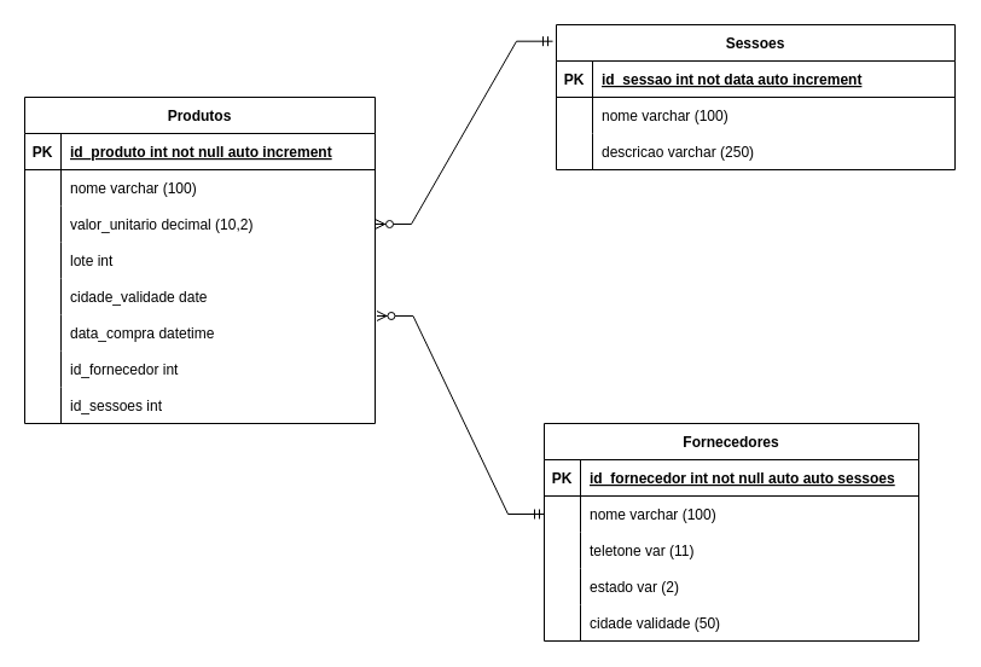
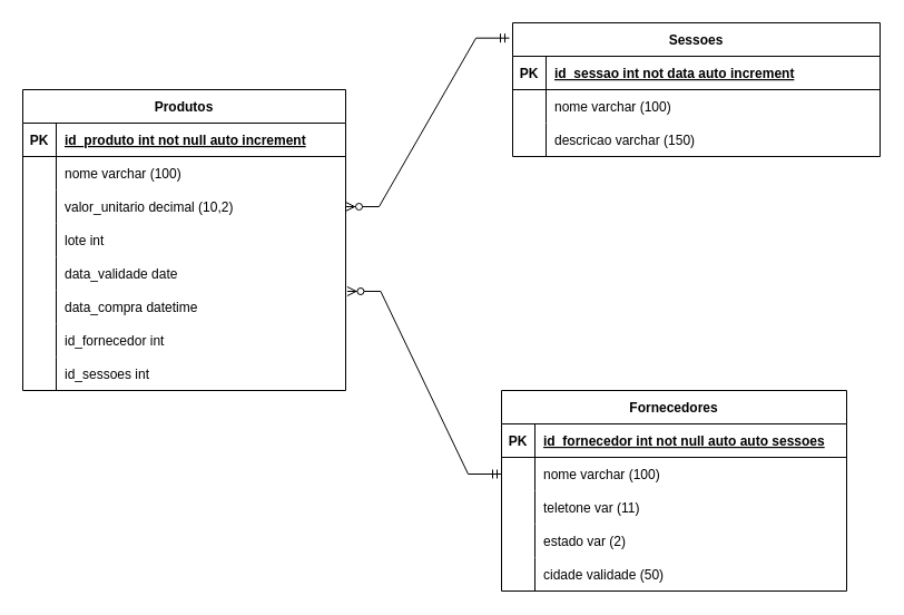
  <mxCell id="0" />
  <mxCell id="1" parent="0" />
  <mxCell id="2" value="Produtos" style="shape=table;startSize=30;container=1;collapsible=1;childLayout=tableLayout;fixedRows=1;rowLines=0;fontStyle=1;align=center;resizeLast=1;" vertex="1" parent="1"><mxGeometry x="20" y="80" width="290" height="270" as="geometry" /></mxCell>
  <mxCell id="3" value="" style="shape=tableRow;horizontal=0;startSize=0;swimlaneHead=0;swimlaneBody=0;fillColor=none;collapsible=0;dropTarget=0;points=[[0,0.5],[1,0.5]];portConstraint=eastwest;top=0;left=0;right=0;bottom=1;" vertex="1" parent="2"><mxGeometry y="30" width="290" height="30" as="geometry" /></mxCell>
  <mxCell id="4" value="PK" style="shape=partialRectangle;connectable=0;fillColor=none;top=0;left=0;bottom=0;right=0;fontStyle=1;overflow=hidden;" vertex="1" parent="3"><mxGeometry width="30" height="30" as="geometry"><mxRectangle width="30" height="30" as="alternateBounds" /></mxGeometry></mxCell>
  <mxCell id="5" value="id_produto int not null auto increment" style="shape=partialRectangle;connectable=0;fillColor=none;top=0;left=0;bottom=0;right=0;align=left;spacingLeft=6;fontStyle=5;overflow=hidden;" vertex="1" parent="3"><mxGeometry x="30" width="260" height="30" as="geometry"><mxRectangle width="260" height="30" as="alternateBounds" /></mxGeometry></mxCell>
  <mxCell id="6" value="" style="shape=tableRow;horizontal=0;startSize=0;swimlaneHead=0;swimlaneBody=0;fillColor=none;collapsible=0;dropTarget=0;points=[[0,0.5],[1,0.5]];portConstraint=eastwest;top=0;left=0;right=0;bottom=0;" vertex="1" parent="2"><mxGeometry y="60" width="290" height="30" as="geometry" /></mxCell>
  <mxCell id="7" value="" style="shape=partialRectangle;connectable=0;fillColor=none;top=0;left=0;bottom=0;right=0;editable=1;overflow=hidden;" vertex="1" parent="6"><mxGeometry width="30" height="30" as="geometry"><mxRectangle width="30" height="30" as="alternateBounds" /></mxGeometry></mxCell>
  <mxCell id="8" value="nome varchar (100)" style="shape=partialRectangle;connectable=0;fillColor=none;top=0;left=0;bottom=0;right=0;align=left;spacingLeft=6;overflow=hidden;" vertex="1" parent="6"><mxGeometry x="30" width="260" height="30" as="geometry"><mxRectangle width="260" height="30" as="alternateBounds" /></mxGeometry></mxCell>
  <mxCell id="9" value="" style="shape=tableRow;horizontal=0;startSize=0;swimlaneHead=0;swimlaneBody=0;fillColor=none;collapsible=0;dropTarget=0;points=[[0,0.5],[1,0.5]];portConstraint=eastwest;top=0;left=0;right=0;bottom=0;" vertex="1" parent="2"><mxGeometry y="90" width="290" height="30" as="geometry" /></mxCell>
  <mxCell id="10" value="" style="shape=partialRectangle;connectable=0;fillColor=none;top=0;left=0;bottom=0;right=0;editable=1;overflow=hidden;" vertex="1" parent="9"><mxGeometry width="30" height="30" as="geometry"><mxRectangle width="30" height="30" as="alternateBounds" /></mxGeometry></mxCell>
  <mxCell id="11" value="valor_unitario decimal (10,2)" style="shape=partialRectangle;connectable=0;fillColor=none;top=0;left=0;bottom=0;right=0;align=left;spacingLeft=6;overflow=hidden;" vertex="1" parent="9"><mxGeometry x="30" width="260" height="30" as="geometry"><mxRectangle width="260" height="30" as="alternateBounds" /></mxGeometry></mxCell>
  <mxCell id="12" value="" style="shape=tableRow;horizontal=0;startSize=0;swimlaneHead=0;swimlaneBody=0;fillColor=none;collapsible=0;dropTarget=0;points=[[0,0.5],[1,0.5]];portConstraint=eastwest;top=0;left=0;right=0;bottom=0;" vertex="1" parent="2"><mxGeometry y="120" width="290" height="30" as="geometry" /></mxCell>
  <mxCell id="13" value="" style="shape=partialRectangle;connectable=0;fillColor=none;top=0;left=0;bottom=0;right=0;editable=1;overflow=hidden;" vertex="1" parent="12"><mxGeometry width="30" height="30" as="geometry"><mxRectangle width="30" height="30" as="alternateBounds" /></mxGeometry></mxCell>
  <mxCell id="14" value="lote int" style="shape=partialRectangle;connectable=0;fillColor=none;top=0;left=0;bottom=0;right=0;align=left;spacingLeft=6;overflow=hidden;" vertex="1" parent="12"><mxGeometry x="30" width="260" height="30" as="geometry"><mxRectangle width="260" height="30" as="alternateBounds" /></mxGeometry></mxCell>
  <mxCell id="15" value="" style="shape=tableRow;horizontal=0;startSize=0;swimlaneHead=0;swimlaneBody=0;fillColor=none;collapsible=0;dropTarget=0;points=[[0,0.5],[1,0.5]];portConstraint=eastwest;top=0;left=0;right=0;bottom=0;" vertex="1" parent="2"><mxGeometry y="150" width="290" height="30" as="geometry" /></mxCell>
  <mxCell id="16" value="" style="shape=partialRectangle;connectable=0;fillColor=none;top=0;left=0;bottom=0;right=0;editable=1;overflow=hidden;" vertex="1" parent="15"><mxGeometry width="30" height="30" as="geometry"><mxRectangle width="30" height="30" as="alternateBounds" /></mxGeometry></mxCell>
- <mxCell id="17" value="cidade_validade date" style="shape=partialRectangle;connectable=0;fillColor=none;top=0;left=0;bottom=0;right=0;align=left;spacingLeft=6;overflow=hidden;" vertex="1" parent="15"><mxGeometry x="30" width="260" height="30" as="geometry"><mxRectangle width="260" height="30" as="alternateBounds" /></mxGeometry></mxCell>
+ <mxCell id="17" value="data_validade date" style="shape=partialRectangle;connectable=0;fillColor=none;top=0;left=0;bottom=0;right=0;align=left;spacingLeft=6;overflow=hidden;" vertex="1" parent="15"><mxGeometry x="30" width="260" height="30" as="geometry"><mxRectangle width="260" height="30" as="alternateBounds" /></mxGeometry></mxCell>
  <mxCell id="18" value="" style="shape=tableRow;horizontal=0;startSize=0;swimlaneHead=0;swimlaneBody=0;fillColor=none;collapsible=0;dropTarget=0;points=[[0,0.5],[1,0.5]];portConstraint=eastwest;top=0;left=0;right=0;bottom=0;" vertex="1" parent="2"><mxGeometry y="180" width="290" height="30" as="geometry" /></mxCell>
  <mxCell id="19" value="" style="shape=partialRectangle;connectable=0;fillColor=none;top=0;left=0;bottom=0;right=0;editable=1;overflow=hidden;" vertex="1" parent="18"><mxGeometry width="30" height="30" as="geometry"><mxRectangle width="30" height="30" as="alternateBounds" /></mxGeometry></mxCell>
  <mxCell id="20" value="data_compra datetime" style="shape=partialRectangle;connectable=0;fillColor=none;top=0;left=0;bottom=0;right=0;align=left;spacingLeft=6;overflow=hidden;" vertex="1" parent="18"><mxGeometry x="30" width="260" height="30" as="geometry"><mxRectangle width="260" height="30" as="alternateBounds" /></mxGeometry></mxCell>
  <mxCell id="21" value="" style="shape=tableRow;horizontal=0;startSize=0;swimlaneHead=0;swimlaneBody=0;fillColor=none;collapsible=0;dropTarget=0;points=[[0,0.5],[1,0.5]];portConstraint=eastwest;top=0;left=0;right=0;bottom=0;" vertex="1" parent="2"><mxGeometry y="210" width="290" height="30" as="geometry" /></mxCell>
  <mxCell id="22" value="" style="shape=partialRectangle;connectable=0;fillColor=none;top=0;left=0;bottom=0;right=0;editable=1;overflow=hidden;" vertex="1" parent="21"><mxGeometry width="30" height="30" as="geometry"><mxRectangle width="30" height="30" as="alternateBounds" /></mxGeometry></mxCell>
  <mxCell id="23" value="id_fornecedor int" style="shape=partialRectangle;connectable=0;fillColor=none;top=0;left=0;bottom=0;right=0;align=left;spacingLeft=6;overflow=hidden;" vertex="1" parent="21"><mxGeometry x="30" width="260" height="30" as="geometry"><mxRectangle width="260" height="30" as="alternateBounds" /></mxGeometry></mxCell>
  <mxCell id="24" value="" style="shape=tableRow;horizontal=0;startSize=0;swimlaneHead=0;swimlaneBody=0;fillColor=none;collapsible=0;dropTarget=0;points=[[0,0.5],[1,0.5]];portConstraint=eastwest;top=0;left=0;right=0;bottom=0;" vertex="1" parent="2"><mxGeometry y="240" width="290" height="30" as="geometry" /></mxCell>
  <mxCell id="25" value="" style="shape=partialRectangle;connectable=0;fillColor=none;top=0;left=0;bottom=0;right=0;editable=1;overflow=hidden;" vertex="1" parent="24"><mxGeometry width="30" height="30" as="geometry"><mxRectangle width="30" height="30" as="alternateBounds" /></mxGeometry></mxCell>
  <mxCell id="26" value="id_sessoes int" style="shape=partialRectangle;connectable=0;fillColor=none;top=0;left=0;bottom=0;right=0;align=left;spacingLeft=6;overflow=hidden;" vertex="1" parent="24"><mxGeometry x="30" width="260" height="30" as="geometry"><mxRectangle width="260" height="30" as="alternateBounds" /></mxGeometry></mxCell>
  <mxCell id="27" value="Fornecedores" style="shape=table;startSize=30;container=1;collapsible=1;childLayout=tableLayout;fixedRows=1;rowLines=0;fontStyle=1;align=center;resizeLast=1;" vertex="1" parent="1"><mxGeometry x="450" y="350" width="310" height="180" as="geometry" /></mxCell>
  <mxCell id="28" value="" style="shape=tableRow;horizontal=0;startSize=0;swimlaneHead=0;swimlaneBody=0;fillColor=none;collapsible=0;dropTarget=0;points=[[0,0.5],[1,0.5]];portConstraint=eastwest;top=0;left=0;right=0;bottom=1;" vertex="1" parent="27"><mxGeometry y="30" width="310" height="30" as="geometry" /></mxCell>
  <mxCell id="29" value="PK" style="shape=partialRectangle;connectable=0;fillColor=none;top=0;left=0;bottom=0;right=0;fontStyle=1;overflow=hidden;" vertex="1" parent="28"><mxGeometry width="30" height="30" as="geometry"><mxRectangle width="30" height="30" as="alternateBounds" /></mxGeometry></mxCell>
  <mxCell id="30" value="id_fornecedor int not null auto auto sessoes" style="shape=partialRectangle;connectable=0;fillColor=none;top=0;left=0;bottom=0;right=0;align=left;spacingLeft=6;fontStyle=5;overflow=hidden;" vertex="1" parent="28"><mxGeometry x="30" width="280" height="30" as="geometry"><mxRectangle width="280" height="30" as="alternateBounds" /></mxGeometry></mxCell>
  <mxCell id="31" value="" style="shape=tableRow;horizontal=0;startSize=0;swimlaneHead=0;swimlaneBody=0;fillColor=none;collapsible=0;dropTarget=0;points=[[0,0.5],[1,0.5]];portConstraint=eastwest;top=0;left=0;right=0;bottom=0;" vertex="1" parent="27"><mxGeometry y="60" width="310" height="30" as="geometry" /></mxCell>
  <mxCell id="32" value="" style="shape=partialRectangle;connectable=0;fillColor=none;top=0;left=0;bottom=0;right=0;editable=1;overflow=hidden;" vertex="1" parent="31"><mxGeometry width="30" height="30" as="geometry"><mxRectangle width="30" height="30" as="alternateBounds" /></mxGeometry></mxCell>
  <mxCell id="33" value="nome varchar (100)" style="shape=partialRectangle;connectable=0;fillColor=none;top=0;left=0;bottom=0;right=0;align=left;spacingLeft=6;overflow=hidden;" vertex="1" parent="31"><mxGeometry x="30" width="280" height="30" as="geometry"><mxRectangle width="280" height="30" as="alternateBounds" /></mxGeometry></mxCell>
  <mxCell id="34" value="" style="shape=tableRow;horizontal=0;startSize=0;swimlaneHead=0;swimlaneBody=0;fillColor=none;collapsible=0;dropTarget=0;points=[[0,0.5],[1,0.5]];portConstraint=eastwest;top=0;left=0;right=0;bottom=0;" vertex="1" parent="27"><mxGeometry y="90" width="310" height="30" as="geometry" /></mxCell>
  <mxCell id="35" value="" style="shape=partialRectangle;connectable=0;fillColor=none;top=0;left=0;bottom=0;right=0;editable=1;overflow=hidden;" vertex="1" parent="34"><mxGeometry width="30" height="30" as="geometry"><mxRectangle width="30" height="30" as="alternateBounds" /></mxGeometry></mxCell>
  <mxCell id="36" value="teletone var (11)" style="shape=partialRectangle;connectable=0;fillColor=none;top=0;left=0;bottom=0;right=0;align=left;spacingLeft=6;overflow=hidden;" vertex="1" parent="34"><mxGeometry x="30" width="280" height="30" as="geometry"><mxRectangle width="280" height="30" as="alternateBounds" /></mxGeometry></mxCell>
  <mxCell id="37" value="" style="shape=tableRow;horizontal=0;startSize=0;swimlaneHead=0;swimlaneBody=0;fillColor=none;collapsible=0;dropTarget=0;points=[[0,0.5],[1,0.5]];portConstraint=eastwest;top=0;left=0;right=0;bottom=0;" vertex="1" parent="27"><mxGeometry y="120" width="310" height="30" as="geometry" /></mxCell>
  <mxCell id="38" value="" style="shape=partialRectangle;connectable=0;fillColor=none;top=0;left=0;bottom=0;right=0;editable=1;overflow=hidden;" vertex="1" parent="37"><mxGeometry width="30" height="30" as="geometry"><mxRectangle width="30" height="30" as="alternateBounds" /></mxGeometry></mxCell>
  <mxCell id="39" value="estado var (2)" style="shape=partialRectangle;connectable=0;fillColor=none;top=0;left=0;bottom=0;right=0;align=left;spacingLeft=6;overflow=hidden;" vertex="1" parent="37"><mxGeometry x="30" width="280" height="30" as="geometry"><mxRectangle width="280" height="30" as="alternateBounds" /></mxGeometry></mxCell>
  <mxCell id="40" value="" style="shape=tableRow;horizontal=0;startSize=0;swimlaneHead=0;swimlaneBody=0;fillColor=none;collapsible=0;dropTarget=0;points=[[0,0.5],[1,0.5]];portConstraint=eastwest;top=0;left=0;right=0;bottom=0;" vertex="1" parent="27"><mxGeometry y="150" width="310" height="30" as="geometry" /></mxCell>
  <mxCell id="41" value="" style="shape=partialRectangle;connectable=0;fillColor=none;top=0;left=0;bottom=0;right=0;editable=1;overflow=hidden;" vertex="1" parent="40"><mxGeometry width="30" height="30" as="geometry"><mxRectangle width="30" height="30" as="alternateBounds" /></mxGeometry></mxCell>
  <mxCell id="42" value="cidade validade (50)" style="shape=partialRectangle;connectable=0;fillColor=none;top=0;left=0;bottom=0;right=0;align=left;spacingLeft=6;overflow=hidden;" vertex="1" parent="40"><mxGeometry x="30" width="280" height="30" as="geometry"><mxRectangle width="280" height="30" as="alternateBounds" /></mxGeometry></mxCell>
  <mxCell id="43" value="Sessoes" style="shape=table;startSize=30;container=1;collapsible=1;childLayout=tableLayout;fixedRows=1;rowLines=0;fontStyle=1;align=center;resizeLast=1;" vertex="1" parent="1"><mxGeometry x="460" y="20" width="330" height="120" as="geometry" /></mxCell>
  <mxCell id="44" value="" style="shape=tableRow;horizontal=0;startSize=0;swimlaneHead=0;swimlaneBody=0;fillColor=none;collapsible=0;dropTarget=0;points=[[0,0.5],[1,0.5]];portConstraint=eastwest;top=0;left=0;right=0;bottom=1;" vertex="1" parent="43"><mxGeometry y="30" width="330" height="30" as="geometry" /></mxCell>
  <mxCell id="45" value="PK" style="shape=partialRectangle;connectable=0;fillColor=none;top=0;left=0;bottom=0;right=0;fontStyle=1;overflow=hidden;" vertex="1" parent="44"><mxGeometry width="30" height="30" as="geometry"><mxRectangle width="30" height="30" as="alternateBounds" /></mxGeometry></mxCell>
  <mxCell id="46" value="id_sessao int not data auto increment" style="shape=partialRectangle;connectable=0;fillColor=none;top=0;left=0;bottom=0;right=0;align=left;spacingLeft=6;fontStyle=5;overflow=hidden;" vertex="1" parent="44"><mxGeometry x="30" width="300" height="30" as="geometry"><mxRectangle width="300" height="30" as="alternateBounds" /></mxGeometry></mxCell>
  <mxCell id="47" value="" style="shape=tableRow;horizontal=0;startSize=0;swimlaneHead=0;swimlaneBody=0;fillColor=none;collapsible=0;dropTarget=0;points=[[0,0.5],[1,0.5]];portConstraint=eastwest;top=0;left=0;right=0;bottom=0;" vertex="1" parent="43"><mxGeometry y="60" width="330" height="30" as="geometry" /></mxCell>
  <mxCell id="48" value="" style="shape=partialRectangle;connectable=0;fillColor=none;top=0;left=0;bottom=0;right=0;editable=1;overflow=hidden;" vertex="1" parent="47"><mxGeometry width="30" height="30" as="geometry"><mxRectangle width="30" height="30" as="alternateBounds" /></mxGeometry></mxCell>
  <mxCell id="49" value="nome varchar (100)" style="shape=partialRectangle;connectable=0;fillColor=none;top=0;left=0;bottom=0;right=0;align=left;spacingLeft=6;overflow=hidden;" vertex="1" parent="47"><mxGeometry x="30" width="300" height="30" as="geometry"><mxRectangle width="300" height="30" as="alternateBounds" /></mxGeometry></mxCell>
  <mxCell id="50" value="" style="shape=tableRow;horizontal=0;startSize=0;swimlaneHead=0;swimlaneBody=0;fillColor=none;collapsible=0;dropTarget=0;points=[[0,0.5],[1,0.5]];portConstraint=eastwest;top=0;left=0;right=0;bottom=0;" vertex="1" parent="43"><mxGeometry y="90" width="330" height="30" as="geometry" /></mxCell>
  <mxCell id="51" value="" style="shape=partialRectangle;connectable=0;fillColor=none;top=0;left=0;bottom=0;right=0;editable=1;overflow=hidden;" vertex="1" parent="50"><mxGeometry width="30" height="30" as="geometry"><mxRectangle width="30" height="30" as="alternateBounds" /></mxGeometry></mxCell>
- <mxCell id="52" value="descricao varchar (250)" style="shape=partialRectangle;connectable=0;fillColor=none;top=0;left=0;bottom=0;right=0;align=left;spacingLeft=6;overflow=hidden;" vertex="1" parent="50"><mxGeometry x="30" width="300" height="30" as="geometry"><mxRectangle width="300" height="30" as="alternateBounds" /></mxGeometry></mxCell>
+ <mxCell id="52" value="descricao varchar (150)" style="shape=partialRectangle;connectable=0;fillColor=none;top=0;left=0;bottom=0;right=0;align=left;spacingLeft=6;overflow=hidden;" vertex="1" parent="50"><mxGeometry x="30" width="300" height="30" as="geometry"><mxRectangle width="300" height="30" as="alternateBounds" /></mxGeometry></mxCell>
  <mxCell id="53" value="" style="edgeStyle=entityRelationEdgeStyle;fontSize=12;html=1;endArrow=ERzeroToMany;startArrow=ERmandOne;rounded=0;exitX=-0.009;exitY=0.114;exitDx=0;exitDy=0;exitPerimeter=0;entryX=1;entryY=0.5;entryDx=0;entryDy=0;" edge="1" parent="1" source="43" target="9"><mxGeometry width="100" height="100" relative="1" as="geometry"><mxPoint x="480" y="360" as="sourcePoint" /><mxPoint x="580" y="260" as="targetPoint" /></mxGeometry></mxCell>
  <mxCell id="54" value="" style="edgeStyle=entityRelationEdgeStyle;fontSize=12;html=1;endArrow=ERzeroToMany;startArrow=ERmandOne;rounded=0;exitX=0;exitY=0.5;exitDx=0;exitDy=0;entryX=1.005;entryY=0.033;entryDx=0;entryDy=0;entryPerimeter=0;" edge="1" parent="1" source="31" target="18"><mxGeometry width="100" height="100" relative="1" as="geometry"><mxPoint x="115" y="380" as="sourcePoint" /><mxPoint x="450" y="270" as="targetPoint" /></mxGeometry></mxCell>
